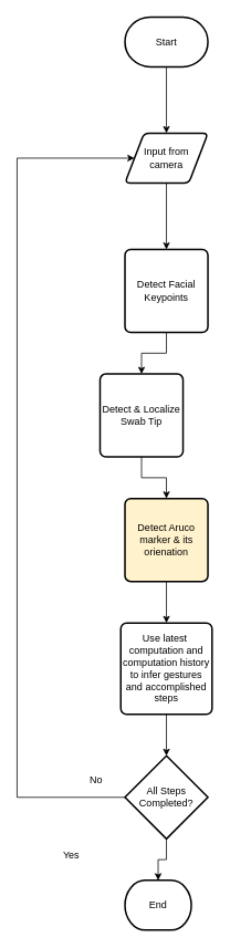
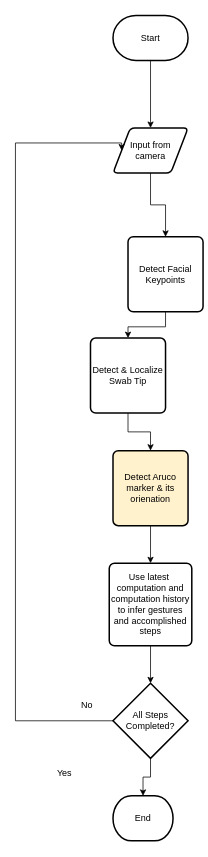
  <mxCell id="0" />
  <mxCell id="1" parent="0" />
  <mxCell id="2" style="edgeStyle=orthogonalEdgeStyle;rounded=0;orthogonalLoop=1;jettySize=auto;html=1;exitX=0.5;exitY=1;exitDx=0;exitDy=0;exitPerimeter=0;entryX=0.5;entryY=0;entryDx=0;entryDy=0;" edge="1" parent="1" source="3" target="5"><mxGeometry relative="1" as="geometry" /></mxCell>
  <mxCell id="3" value="Start" style="strokeWidth=2;html=1;shape=mxgraph.flowchart.terminator;whiteSpace=wrap;" vertex="1" parent="1"><mxGeometry x="150" y="20" width="100" height="60" as="geometry" /></mxCell>
  <mxCell id="4" style="edgeStyle=orthogonalEdgeStyle;rounded=0;orthogonalLoop=1;jettySize=auto;html=1;exitX=0.5;exitY=1;exitDx=0;exitDy=0;entryX=0.5;entryY=0;entryDx=0;entryDy=0;" edge="1" parent="1" source="5" target="7"><mxGeometry relative="1" as="geometry" /></mxCell>
- <mxCell id="5" value="Input from&lt;br&gt;camera" style="shape=parallelogram;html=1;strokeWidth=2;perimeter=parallelogramPerimeter;whiteSpace=wrap;rounded=1;arcSize=12;size=0.23;" vertex="1" parent="1"><mxGeometry x="150" y="160" width="100" height="60" as="geometry" /></mxCell>
+ <mxCell id="5" value="Input from&lt;br&gt;camera" style="shape=parallelogram;html=1;strokeWidth=2;perimeter=parallelogramPerimeter;whiteSpace=wrap;rounded=1;arcSize=12;size=0.23;" vertex="1" parent="1"><mxGeometry x="150" y="170" width="100" height="60" as="geometry" /></mxCell>
  <mxCell id="6" style="edgeStyle=orthogonalEdgeStyle;rounded=0;orthogonalLoop=1;jettySize=auto;html=1;exitX=0.5;exitY=1;exitDx=0;exitDy=0;entryX=0.5;entryY=0;entryDx=0;entryDy=0;" edge="1" parent="1" source="7" target="9"><mxGeometry relative="1" as="geometry" /></mxCell>
- <mxCell id="7" value="Detect Facial&lt;br&gt;Keypoints" style="rounded=1;whiteSpace=wrap;html=1;absoluteArcSize=1;arcSize=14;strokeWidth=2;" vertex="1" parent="1"><mxGeometry x="150" y="300" width="100" height="100" as="geometry" /></mxCell>
+ <mxCell id="7" value="Detect Facial&lt;br&gt;Keypoints" style="rounded=1;whiteSpace=wrap;html=1;absoluteArcSize=1;arcSize=14;strokeWidth=2;" vertex="1" parent="1"><mxGeometry x="170" y="315" width="100" height="100" as="geometry" /></mxCell>
  <mxCell id="8" style="edgeStyle=orthogonalEdgeStyle;rounded=0;orthogonalLoop=1;jettySize=auto;html=1;exitX=0.5;exitY=1;exitDx=0;exitDy=0;entryX=0.5;entryY=0;entryDx=0;entryDy=0;" edge="1" parent="1" source="9" target="11"><mxGeometry relative="1" as="geometry" /></mxCell>
  <mxCell id="9" value="Detect &amp;amp; Localize Swab Tip" style="rounded=1;whiteSpace=wrap;html=1;absoluteArcSize=1;arcSize=14;strokeWidth=2;" vertex="1" parent="1"><mxGeometry x="120" y="450" width="100" height="100" as="geometry" /></mxCell>
  <mxCell id="10" value="" style="edgeStyle=orthogonalEdgeStyle;rounded=0;orthogonalLoop=1;jettySize=auto;html=1;" edge="1" parent="1" source="11" target="14"><mxGeometry relative="1" as="geometry" /></mxCell>
  <mxCell id="11" value="Detect Aruco&lt;br&gt;marker &amp;amp; its orienation" style="rounded=1;whiteSpace=wrap;html=1;absoluteArcSize=1;arcSize=14;strokeWidth=2;fillColor=#fff2cc;" vertex="1" parent="1"><mxGeometry x="150" y="600" width="100" height="100" as="geometry" /></mxCell>
  <mxCell id="12" style="edgeStyle=orthogonalEdgeStyle;rounded=0;orthogonalLoop=1;jettySize=auto;html=1;exitX=0;exitY=0.5;exitDx=0;exitDy=0;entryX=0;entryY=0.5;entryDx=0;entryDy=0;exitPerimeter=0;" edge="1" parent="1" source="16" target="5"><mxGeometry relative="1" as="geometry"><Array as="points"><mxPoint x="20" y="960" /><mxPoint x="20" y="190" /></Array></mxGeometry></mxCell>
  <mxCell id="13" value="" style="edgeStyle=orthogonalEdgeStyle;rounded=0;orthogonalLoop=1;jettySize=auto;html=1;" edge="1" parent="1" source="14" target="16"><mxGeometry relative="1" as="geometry" /></mxCell>
  <mxCell id="14" value="Use latest&amp;nbsp;&lt;br&gt;computation and computation history to infer gestures and accomplished steps" style="rounded=1;whiteSpace=wrap;html=1;absoluteArcSize=1;arcSize=14;strokeWidth=2;" vertex="1" parent="1"><mxGeometry x="145" y="750" width="110" height="110" as="geometry" /></mxCell>
  <mxCell id="15" value="" style="edgeStyle=orthogonalEdgeStyle;rounded=0;orthogonalLoop=1;jettySize=auto;html=1;" edge="1" parent="1" source="16" target="17"><mxGeometry relative="1" as="geometry" /></mxCell>
  <mxCell id="16" value="All Steps Completed?" style="strokeWidth=2;html=1;shape=mxgraph.flowchart.decision;whiteSpace=wrap;" vertex="1" parent="1"><mxGeometry x="150" y="910" width="100" height="100" as="geometry" /></mxCell>
  <mxCell id="17" value="End" style="strokeWidth=2;html=1;shape=mxgraph.flowchart.terminator;whiteSpace=wrap;" vertex="1" parent="1"><mxGeometry x="150" y="1060" width="80" height="60" as="geometry" /></mxCell>
  <mxCell id="18" value="Yes" style="text;html=1;align=center;verticalAlign=middle;resizable=0;points=[];autosize=1;" vertex="1" parent="1"><mxGeometry x="65" y="1020" width="40" height="20" as="geometry" /></mxCell>
  <mxCell id="19" value="No" style="text;html=1;align=center;verticalAlign=middle;resizable=0;points=[];autosize=1;" vertex="1" parent="1"><mxGeometry x="100" y="930" width="30" height="20" as="geometry" /></mxCell>
